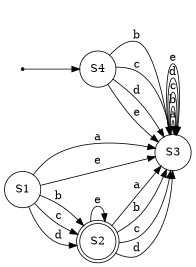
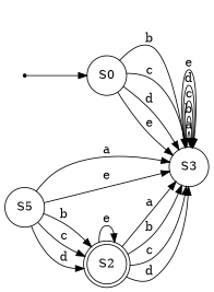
  digraph {
    rankdir=LR
    node [shape=circle]
    qi [shape=point]
-   S0 [label=S4]
+   S0
    S3
    S2 [shape=doublecircle]
-   S1
+   S1 [label=S5]
    qi -> S0
    S0 -> S3 [label=b]
    S0 -> S3 [label=c]
    S0 -> S3 [label=d]
    S0 -> S3 [label=e]
    S3 -> S3 [label=a]
    S3 -> S3 [label=b]
    S3 -> S3 [label=c]
    S3 -> S3 [label=d]
    S3 -> S3 [label=e]
    S2 -> S3 [label=a]
    S2 -> S3 [label=b]
    S2 -> S3 [label=c]
    S2 -> S3 [label=d]
    S2 -> S2 [label=e]
    S1 -> S3 [label=a]
    S1 -> S3 [label=e]
    S1 -> S2 [label=b]
    S1 -> S2 [label=c]
    S1 -> S2 [label=d]
  }
